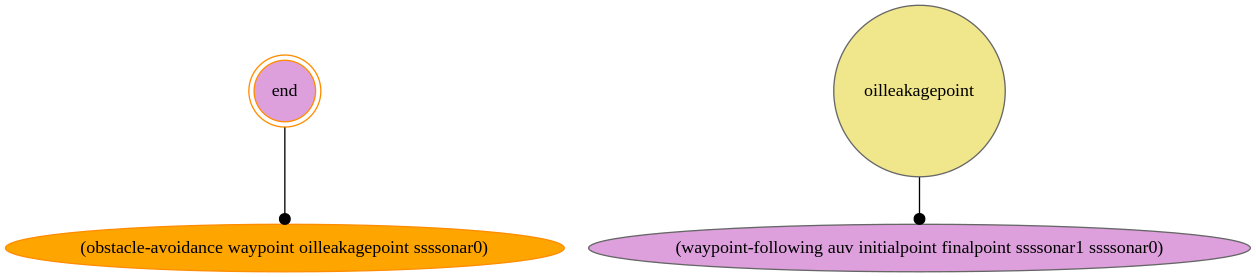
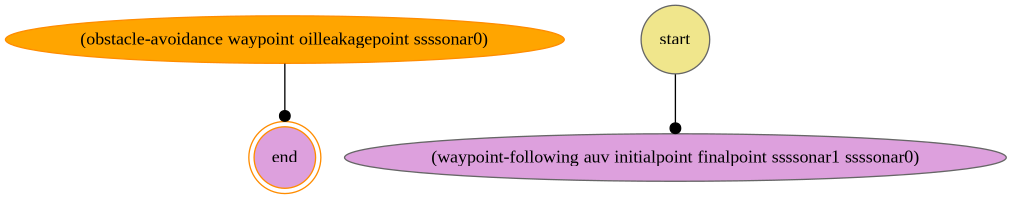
  strict digraph {
    fontname="Liberation Serif"
    node [color=darkorange fillcolor=plum fontname="Liberation Serif" shape=circle style=filled]
    edge [arrowhead=dot fontname="Liberation Serif"]
    n1 [label=end peripheries=2]
    n2 [fillcolor=orange label="(obstacle-avoidance waypoint oilleakagepoint ssssonar0)" shape=ellipse]
-   n3 [color=gray40 fillcolor=khaki label=oilleakagepoint peripheries=1]
+   n3 [color=gray40 fillcolor=khaki label=start peripheries=1]
    "(waypoint-following auv initialpoint finalpoint ssssonar1 ssssonar0)" [color=gray40 shape=ellipse]
-   n1 -> n2
+   n2 -> n1
    n3 -> "(waypoint-following auv initialpoint finalpoint ssssonar1 ssssonar0)"
  }
